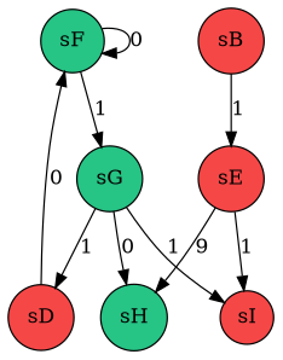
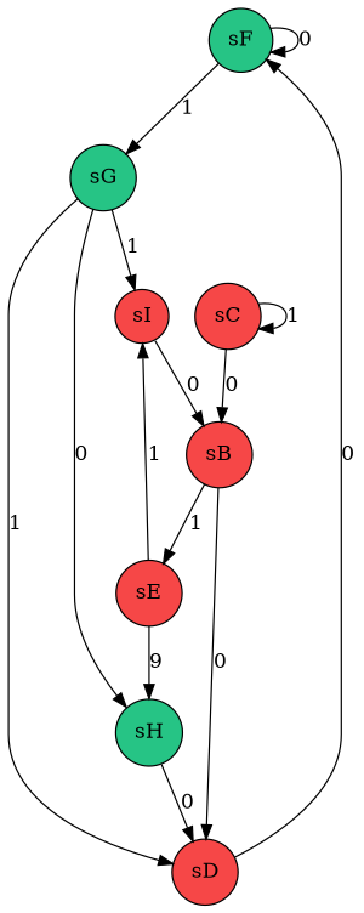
  digraph {
    rankdir=TB
    node [fillcolor="#f64747" shape=circle style=filled]
    sF [fillcolor="#26C485"]
    sG [fillcolor="#26C485"]
    sH [fillcolor="#26C485"]
    sI
    sD
    sB
    sE
+   sC
    sF -> sF [label=0]
    sF -> sG [label=1]
    sG -> sH [label=0]
    sG -> sI [label=1]
    sG -> sD [label=1]
+   sH -> sD [label=0]
+   sI -> sB [label=0]
    sD -> sF [label=0]
+   sB -> sD [label=0]
    sB -> sE [label=1]
    sE -> sH [label=9]
    sE -> sI [label=1]
+   sC -> sB [label=0]
+   sC -> sC [label=1]
  }
